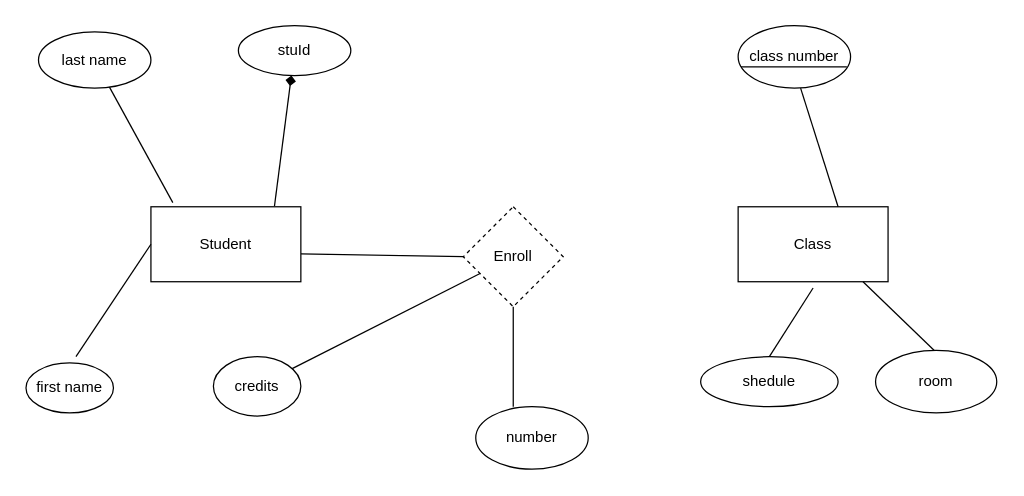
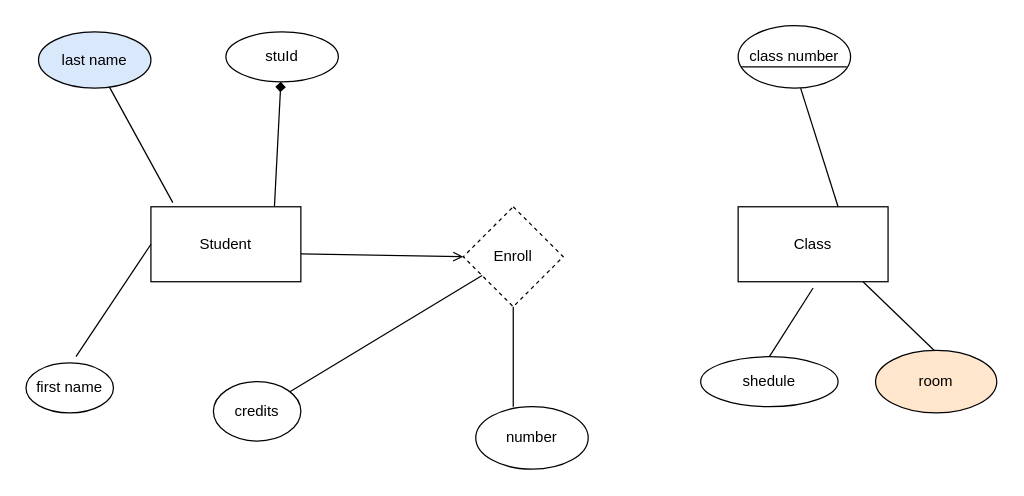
  <mxCell id="0" />
  <mxCell id="1" parent="0" />
  <mxCell id="2" value="Class" style="rounded=0;whiteSpace=wrap;html=1;" vertex="1" parent="1"><mxGeometry x="590" y="165" width="120" height="60" as="geometry" /></mxCell>
  <mxCell id="3" value="Student" style="rounded=0;whiteSpace=wrap;html=1;" vertex="1" parent="1"><mxGeometry x="120" y="165" width="120" height="60" as="geometry" /></mxCell>
  <mxCell id="4" value="Enroll" style="rhombus;whiteSpace=wrap;html=1;dashed=1;" vertex="1" parent="1"><mxGeometry x="370" y="165" width="80" height="80" as="geometry" /></mxCell>
- <mxCell id="5" value="last name" style="ellipse;whiteSpace=wrap;html=1;" vertex="1" parent="1"><mxGeometry x="30" y="25" width="90" height="45" as="geometry" /></mxCell>
- <mxCell id="6" value="stuId" style="ellipse;whiteSpace=wrap;html=1;" vertex="1" parent="1"><mxGeometry x="190" y="20" width="90" height="40" as="geometry" /></mxCell>
+ <mxCell id="5" value="last name" style="ellipse;whiteSpace=wrap;html=1;fillColor=#dae8fc;" vertex="1" parent="1"><mxGeometry x="30" y="25" width="90" height="45" as="geometry" /></mxCell>
+ <mxCell id="6" value="stuId" style="ellipse;whiteSpace=wrap;html=1;" vertex="1" parent="1"><mxGeometry x="180" y="25" width="90" height="40" as="geometry" /></mxCell>
  <mxCell id="7" value="first name" style="ellipse;whiteSpace=wrap;html=1;" vertex="1" parent="1"><mxGeometry x="20" y="290" width="70" height="40" as="geometry" /></mxCell>
- <mxCell id="8" value="credits" style="ellipse;whiteSpace=wrap;html=1;" vertex="1" parent="1"><mxGeometry x="170" y="285" width="70" height="47.5" as="geometry" /></mxCell>
+ <mxCell id="8" value="credits" style="ellipse;whiteSpace=wrap;html=1;" vertex="1" parent="1"><mxGeometry x="170" y="305" width="70" height="47.5" as="geometry" /></mxCell>
  <mxCell id="9" value="number" style="ellipse;whiteSpace=wrap;html=1;" vertex="1" parent="1"><mxGeometry x="380" y="325" width="90" height="50" as="geometry" /></mxCell>
  <mxCell id="10" value="class number" style="ellipse;whiteSpace=wrap;html=1;" vertex="1" parent="1"><mxGeometry x="590" y="20" width="90" height="50" as="geometry" /></mxCell>
  <mxCell id="11" value="shedule" style="ellipse;whiteSpace=wrap;html=1;" vertex="1" parent="1"><mxGeometry x="560" y="285" width="110" height="40" as="geometry" /></mxCell>
- <mxCell id="12" value="room" style="ellipse;whiteSpace=wrap;html=1;" vertex="1" parent="1"><mxGeometry x="700" y="280" width="97" height="50" as="geometry" /></mxCell>
+ <mxCell id="12" value="room" style="ellipse;whiteSpace=wrap;html=1;fillColor=#ffe6cc;" vertex="1" parent="1"><mxGeometry x="700" y="280" width="97" height="50" as="geometry" /></mxCell>
  <mxCell id="13" value="" style="endArrow=none;html=1;rounded=0;entryX=0.967;entryY=0.66;entryDx=0;entryDy=0;entryPerimeter=0;exitX=0.025;exitY=0.66;exitDx=0;exitDy=0;exitPerimeter=0;" edge="1" parent="1" source="10" target="10"><mxGeometry width="50" height="50" relative="1" as="geometry"><mxPoint x="590" y="45" as="sourcePoint" /><mxPoint x="680" y="45" as="targetPoint" /><Array as="points" /></mxGeometry></mxCell>
  <mxCell id="14" value="" style="endArrow=diamond;html=1;rounded=0;exitX=0.824;exitY=-0.009;exitDx=0;exitDy=0;exitPerimeter=0;" edge="1" parent="1" source="3" target="6"><mxGeometry width="50" height="50" relative="1" as="geometry"><mxPoint x="190" y="125" as="sourcePoint" /><mxPoint x="240" y="75" as="targetPoint" /></mxGeometry></mxCell>
  <mxCell id="15" value="" style="endArrow=none;html=1;rounded=0;entryX=0.5;entryY=1;entryDx=0;entryDy=0;" edge="1" parent="1" target="4"><mxGeometry width="50" height="50" relative="1" as="geometry"><mxPoint x="410" y="325" as="sourcePoint" /><mxPoint x="460" y="275" as="targetPoint" /></mxGeometry></mxCell>
  <mxCell id="16" value="" style="endArrow=none;html=1;rounded=0;" edge="1" parent="1" source="8" target="4"><mxGeometry width="50" height="50" relative="1" as="geometry"><mxPoint x="100" y="317.5" as="sourcePoint" /><mxPoint x="150" y="267.5" as="targetPoint" /></mxGeometry></mxCell>
  <mxCell id="17" value="" style="endArrow=none;html=1;rounded=0;" edge="1" parent="1"><mxGeometry width="50" height="50" relative="1" as="geometry"><mxPoint x="60" y="285" as="sourcePoint" /><mxPoint x="120" y="195" as="targetPoint" /></mxGeometry></mxCell>
  <mxCell id="18" value="" style="endArrow=none;html=1;rounded=0;exitX=0.146;exitY=-0.055;exitDx=0;exitDy=0;exitPerimeter=0;" edge="1" parent="1" source="3" target="5"><mxGeometry width="50" height="50" relative="1" as="geometry"><mxPoint x="50" y="120" as="sourcePoint" /><mxPoint x="100" y="70" as="targetPoint" /></mxGeometry></mxCell>
  <mxCell id="19" value="" style="endArrow=none;html=1;rounded=0;" edge="1" parent="1"><mxGeometry width="50" height="50" relative="1" as="geometry"><mxPoint x="670" y="165" as="sourcePoint" /><mxPoint x="640" y="70" as="targetPoint" /></mxGeometry></mxCell>
  <mxCell id="20" value="" style="endArrow=none;html=1;rounded=0;exitX=0.5;exitY=0;exitDx=0;exitDy=0;" edge="1" parent="1" source="11"><mxGeometry width="50" height="50" relative="1" as="geometry"><mxPoint x="610" y="280" as="sourcePoint" /><mxPoint x="650" y="230" as="targetPoint" /></mxGeometry></mxCell>
  <mxCell id="21" value="" style="endArrow=none;html=1;rounded=0;entryX=0.833;entryY=1;entryDx=0;entryDy=0;entryPerimeter=0;" edge="1" parent="1" target="2"><mxGeometry width="50" height="50" relative="1" as="geometry"><mxPoint x="747" y="280" as="sourcePoint" /><mxPoint x="797" y="230" as="targetPoint" /></mxGeometry></mxCell>
- <mxCell id="22" value="" style="endArrow=none;html=1;rounded=0;exitX=1.001;exitY=0.629;exitDx=0;exitDy=0;entryX=0;entryY=0.5;entryDx=0;entryDy=0;exitPerimeter=0;" edge="1" parent="1" source="3" target="4"><mxGeometry width="50" height="50" relative="1" as="geometry"><mxPoint x="430" y="245" as="sourcePoint" /><mxPoint x="480" y="195" as="targetPoint" /></mxGeometry></mxCell>
+ <mxCell id="22" value="" style="endArrow=open;html=1;rounded=0;exitX=1.001;exitY=0.629;exitDx=0;exitDy=0;entryX=0;entryY=0.5;entryDx=0;entryDy=0;exitPerimeter=0;" edge="1" parent="1" source="3" target="4"><mxGeometry width="50" height="50" relative="1" as="geometry"><mxPoint x="430" y="245" as="sourcePoint" /><mxPoint x="480" y="195" as="targetPoint" /></mxGeometry></mxCell>
